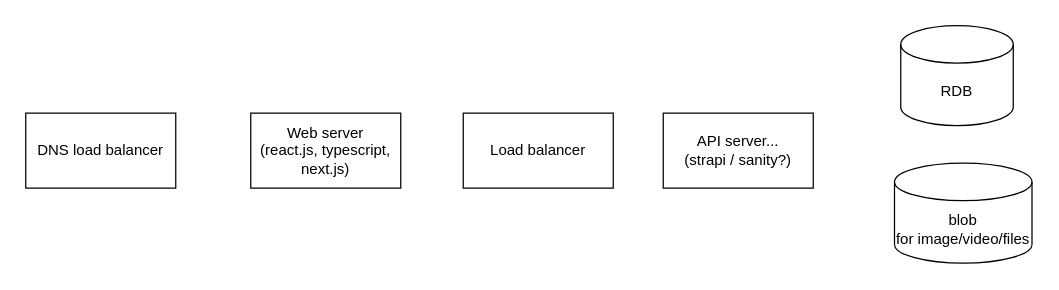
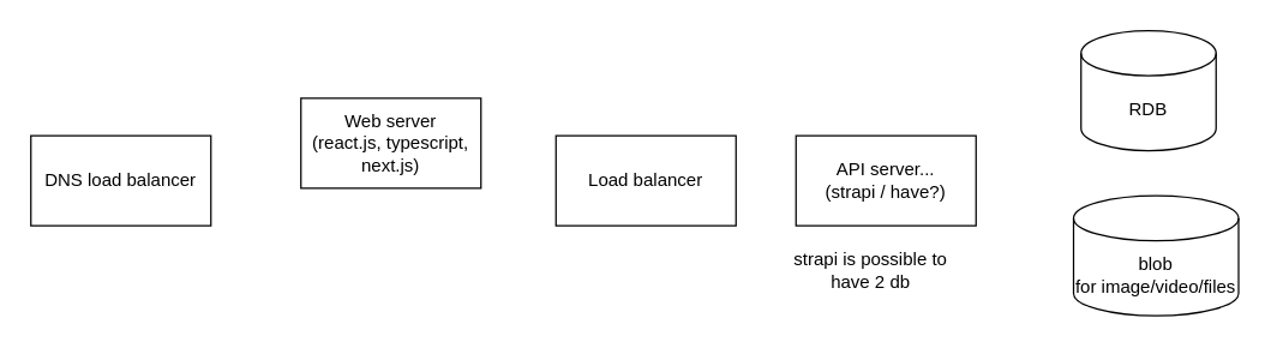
  <mxCell id="0" />
  <mxCell id="1" parent="0" />
  <mxCell id="2" value="DNS load balancer" style="rounded=0;whiteSpace=wrap;html=1;" vertex="1" parent="1"><mxGeometry x="20" y="90" width="120" height="60" as="geometry" /></mxCell>
- <mxCell id="3" value="Web server&lt;br&gt;(react.js, typescript, next.js)" style="rounded=0;whiteSpace=wrap;html=1;" vertex="1" parent="1"><mxGeometry x="200" y="90" width="120" height="60" as="geometry" /></mxCell>
+ <mxCell id="3" value="Web server&lt;br&gt;(react.js, typescript, next.js)" style="rounded=0;whiteSpace=wrap;html=1;" vertex="1" parent="1"><mxGeometry x="200" y="65" width="120" height="60" as="geometry" /></mxCell>
  <mxCell id="4" value="Load balancer" style="rounded=0;whiteSpace=wrap;html=1;" vertex="1" parent="1"><mxGeometry x="370" y="90" width="120" height="60" as="geometry" /></mxCell>
- <mxCell id="5" value="API server...&lt;br&gt;(strapi / sanity?)" style="rounded=0;whiteSpace=wrap;html=1;" vertex="1" parent="1"><mxGeometry x="530" y="90" width="120" height="60" as="geometry" /></mxCell>
+ <mxCell id="5" value="API server...&lt;br&gt;(strapi / have?)" style="rounded=0;whiteSpace=wrap;html=1;" vertex="1" parent="1"><mxGeometry x="530" y="90" width="120" height="60" as="geometry" /></mxCell>
  <mxCell id="6" value="RDB" style="shape=cylinder3;whiteSpace=wrap;html=1;boundedLbl=1;backgroundOutline=1;size=15;" vertex="1" parent="1"><mxGeometry x="720" y="20" width="90" height="80" as="geometry" /></mxCell>
  <mxCell id="7" value="blob&lt;br&gt;for image/video/files" style="shape=cylinder3;whiteSpace=wrap;html=1;boundedLbl=1;backgroundOutline=1;size=15;" vertex="1" parent="1"><mxGeometry x="715" y="130" width="110" height="80" as="geometry" /></mxCell>
+ <mxCell id="8" value="strapi is possible to have 2 db" style="text;html=1;strokeColor=none;fillColor=none;align=center;verticalAlign=middle;whiteSpace=wrap;rounded=0;" vertex="1" parent="1"><mxGeometry x="520" y="165" width="120" height="30" as="geometry" /></mxCell>
